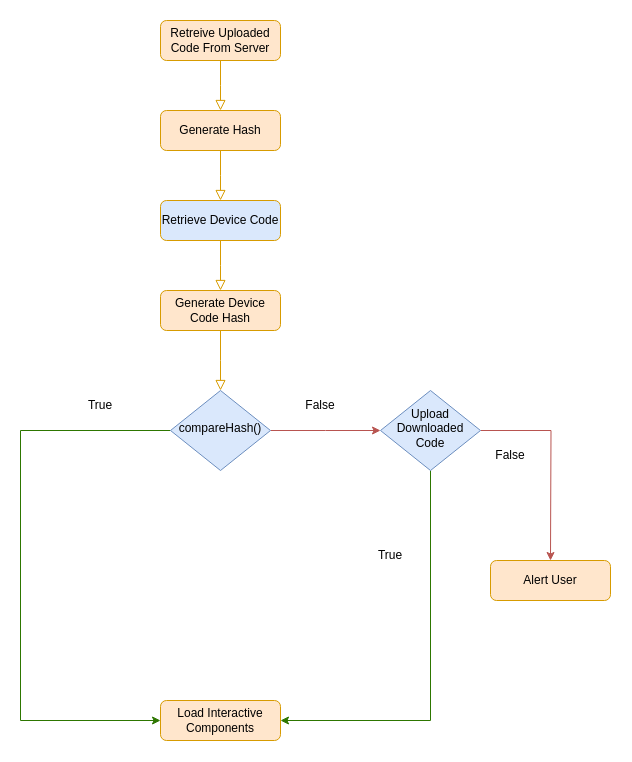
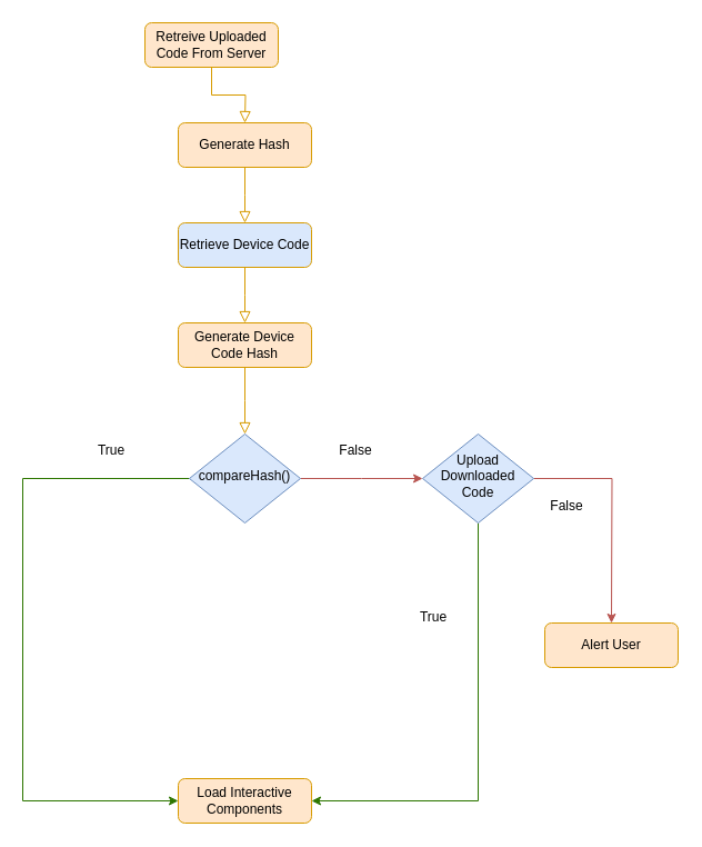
  <mxCell id="0" />
  <mxCell id="1" parent="0" />
  <mxCell id="2" value="" style="rounded=0;html=1;jettySize=auto;orthogonalLoop=1;fontSize=11;endArrow=block;endFill=0;endSize=8;strokeWidth=1;shadow=0;labelBackgroundColor=none;edgeStyle=orthogonalEdgeStyle;fillColor=#ffe6cc;strokeColor=#d79b00;fontColor=#000000;" parent="1" source="3" edge="1"><mxGeometry relative="1" as="geometry"><mxPoint x="220" y="110" as="targetPoint" /></mxGeometry></mxCell>
- <mxCell id="3" value="&lt;div&gt;Retreive Uploaded Code From Server&lt;/div&gt;" style="rounded=1;whiteSpace=wrap;html=1;fontSize=12;glass=0;strokeWidth=1;shadow=0;fillColor=#ffe6cc;strokeColor=#d79b00;fontColor=#000000;" parent="1" vertex="1"><mxGeometry x="160" y="20" width="120" height="40" as="geometry" /></mxCell>
+ <mxCell id="3" value="&lt;div&gt;Retreive Uploaded Code From Server&lt;/div&gt;" style="rounded=1;whiteSpace=wrap;html=1;fontSize=12;glass=0;strokeWidth=1;shadow=0;fillColor=#ffe6cc;strokeColor=#d79b00;fontColor=#000000;" parent="1" vertex="1"><mxGeometry x="130" y="20" width="120" height="40" as="geometry" /></mxCell>
  <mxCell id="4" value="&lt;div&gt;Generate Hash&lt;/div&gt;" style="rounded=1;whiteSpace=wrap;html=1;fontSize=12;glass=0;strokeWidth=1;shadow=0;fillColor=#ffe6cc;strokeColor=#d79b00;fontColor=#000000;" parent="1" vertex="1"><mxGeometry x="160" y="110" width="120" height="40" as="geometry" /></mxCell>
  <mxCell id="5" value="" style="rounded=0;html=1;jettySize=auto;orthogonalLoop=1;fontSize=11;endArrow=block;endFill=0;endSize=8;strokeWidth=1;shadow=0;labelBackgroundColor=none;edgeStyle=orthogonalEdgeStyle;exitX=0.5;exitY=1;exitDx=0;exitDy=0;fillColor=#ffe6cc;strokeColor=#d79b00;fontColor=#000000;" parent="1" source="4" edge="1"><mxGeometry relative="1" as="geometry"><mxPoint x="230" y="70" as="sourcePoint" /><mxPoint x="220" y="200" as="targetPoint" /></mxGeometry></mxCell>
  <mxCell id="6" value="&lt;div&gt;Retrieve Device Code&lt;/div&gt;" style="rounded=1;whiteSpace=wrap;html=1;fontSize=12;glass=0;strokeWidth=1;shadow=0;fillColor=#dae8fc;strokeColor=#d79b00;fontColor=#000000;" parent="1" vertex="1"><mxGeometry x="160" y="200" width="120" height="40" as="geometry" /></mxCell>
  <mxCell id="7" value="" style="rounded=0;html=1;jettySize=auto;orthogonalLoop=1;fontSize=11;endArrow=block;endFill=0;endSize=8;strokeWidth=1;shadow=0;labelBackgroundColor=none;edgeStyle=orthogonalEdgeStyle;exitX=0.5;exitY=1;exitDx=0;exitDy=0;fillColor=#ffe6cc;strokeColor=#d79b00;fontColor=#000000;" parent="1" source="6" edge="1"><mxGeometry relative="1" as="geometry"><mxPoint x="230" y="70" as="sourcePoint" /><mxPoint x="220" y="290" as="targetPoint" /></mxGeometry></mxCell>
  <mxCell id="8" value="Generate Device Code Hash" style="rounded=1;whiteSpace=wrap;html=1;fontSize=12;glass=0;strokeWidth=1;shadow=0;fillColor=#ffe6cc;strokeColor=#d79b00;fontColor=#000000;" parent="1" vertex="1"><mxGeometry x="160" y="290" width="120" height="40" as="geometry" /></mxCell>
  <mxCell id="9" value="" style="rounded=0;html=1;jettySize=auto;orthogonalLoop=1;fontSize=11;endArrow=block;endFill=0;endSize=8;strokeWidth=1;shadow=0;labelBackgroundColor=none;edgeStyle=orthogonalEdgeStyle;exitX=0.5;exitY=1;exitDx=0;exitDy=0;fillColor=#ffe6cc;strokeColor=#d79b00;fontColor=#000000;" parent="1" source="8" edge="1"><mxGeometry relative="1" as="geometry"><mxPoint x="230" y="250" as="sourcePoint" /><mxPoint x="220" y="390" as="targetPoint" /></mxGeometry></mxCell>
  <mxCell id="10" style="edgeStyle=orthogonalEdgeStyle;rounded=0;orthogonalLoop=1;jettySize=auto;html=1;entryX=0;entryY=0.5;entryDx=0;entryDy=0;fillColor=#60a917;strokeColor=#2D7600;fontColor=#000000;" parent="1" source="12" target="16" edge="1"><mxGeometry relative="1" as="geometry"><mxPoint x="10" y="560" as="targetPoint" /><Array as="points"><mxPoint x="20" y="430" /><mxPoint x="20" y="720" /></Array></mxGeometry></mxCell>
  <mxCell id="11" style="edgeStyle=orthogonalEdgeStyle;rounded=0;orthogonalLoop=1;jettySize=auto;html=1;fillColor=#f8cecc;strokeColor=#b85450;fontColor=#000000;" parent="1" source="12" edge="1"><mxGeometry relative="1" as="geometry"><mxPoint x="380" y="430" as="targetPoint" /></mxGeometry></mxCell>
  <mxCell id="12" value="compareHash()" style="rhombus;whiteSpace=wrap;html=1;shadow=0;fontFamily=Helvetica;fontSize=12;align=center;strokeWidth=1;spacing=6;spacingTop=-4;fillColor=#dae8fc;strokeColor=#6c8ebf;fontColor=#000000;" parent="1" vertex="1"><mxGeometry x="170" y="390" width="100" height="80" as="geometry" /></mxCell>
  <mxCell id="13" style="edgeStyle=orthogonalEdgeStyle;rounded=0;orthogonalLoop=1;jettySize=auto;html=1;entryX=1;entryY=0.5;entryDx=0;entryDy=0;fillColor=#60a917;strokeColor=#2D7600;fontColor=#000000;" parent="1" source="15" target="16" edge="1"><mxGeometry relative="1" as="geometry"><mxPoint x="290" y="720" as="targetPoint" /><Array as="points"><mxPoint x="430" y="720" /></Array></mxGeometry></mxCell>
  <mxCell id="14" style="edgeStyle=orthogonalEdgeStyle;rounded=0;orthogonalLoop=1;jettySize=auto;html=1;fillColor=#f8cecc;strokeColor=#b85450;fontColor=#000000;" parent="1" source="15" edge="1"><mxGeometry relative="1" as="geometry"><mxPoint x="550" y="560" as="targetPoint" /></mxGeometry></mxCell>
  <mxCell id="15" value="Upload Downloaded Code" style="rhombus;whiteSpace=wrap;html=1;shadow=0;fontFamily=Helvetica;fontSize=12;align=center;strokeWidth=1;spacing=6;spacingTop=-4;fillColor=#dae8fc;strokeColor=#6c8ebf;fontColor=#000000;" parent="1" vertex="1"><mxGeometry x="380" y="390" width="100" height="80" as="geometry" /></mxCell>
  <mxCell id="16" value="Load Interactive Components" style="rounded=1;whiteSpace=wrap;html=1;fontSize=12;glass=0;strokeWidth=1;shadow=0;fillColor=#ffe6cc;strokeColor=#d79b00;fontColor=#000000;" parent="1" vertex="1"><mxGeometry x="160" y="700" width="120" height="40" as="geometry" /></mxCell>
  <mxCell id="17" value="Alert User" style="rounded=1;whiteSpace=wrap;html=1;fontSize=12;glass=0;strokeWidth=1;shadow=0;fillColor=#ffe6cc;strokeColor=#d79b00;fontColor=#000000;" parent="1" vertex="1"><mxGeometry x="490" y="560" width="120" height="40" as="geometry" /></mxCell>
  <mxCell id="18" value="True" style="text;html=1;strokeColor=none;fillColor=none;align=center;verticalAlign=middle;whiteSpace=wrap;rounded=0;fontColor=#000000;" parent="1" vertex="1"><mxGeometry x="70" y="390" width="60" height="30" as="geometry" /></mxCell>
  <mxCell id="19" value="False" style="text;html=1;strokeColor=none;fillColor=none;align=center;verticalAlign=middle;whiteSpace=wrap;rounded=0;fontColor=#000000;" parent="1" vertex="1"><mxGeometry x="290" y="390" width="60" height="30" as="geometry" /></mxCell>
  <mxCell id="20" value="True" style="text;html=1;strokeColor=none;fillColor=none;align=center;verticalAlign=middle;whiteSpace=wrap;rounded=0;fontColor=#000000;" parent="1" vertex="1"><mxGeometry x="360" y="540" width="60" height="30" as="geometry" /></mxCell>
  <mxCell id="21" value="False" style="text;html=1;strokeColor=none;fillColor=none;align=center;verticalAlign=middle;whiteSpace=wrap;rounded=0;fontColor=#000000;" parent="1" vertex="1"><mxGeometry x="480" y="440" width="60" height="30" as="geometry" /></mxCell>
